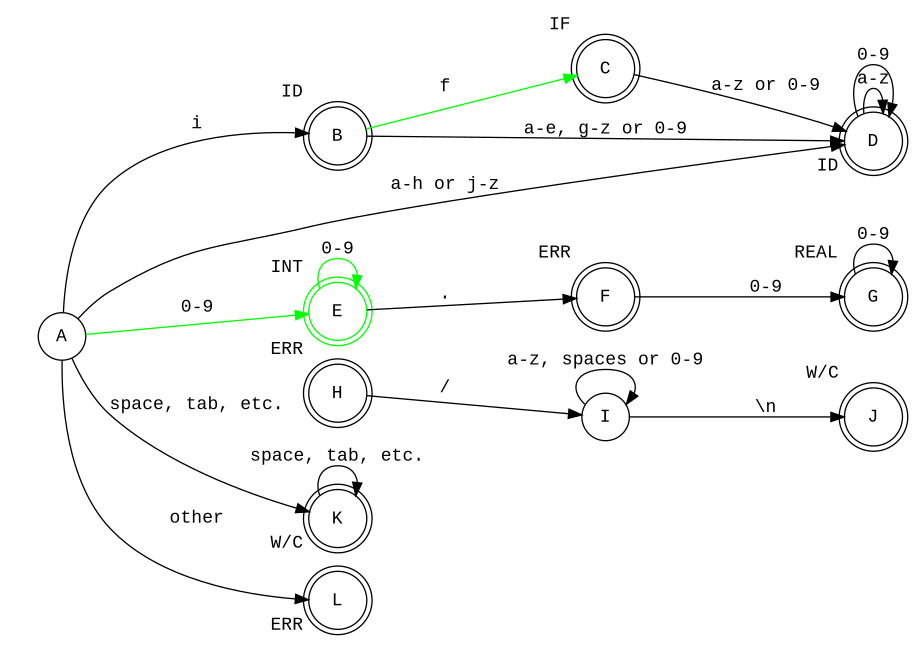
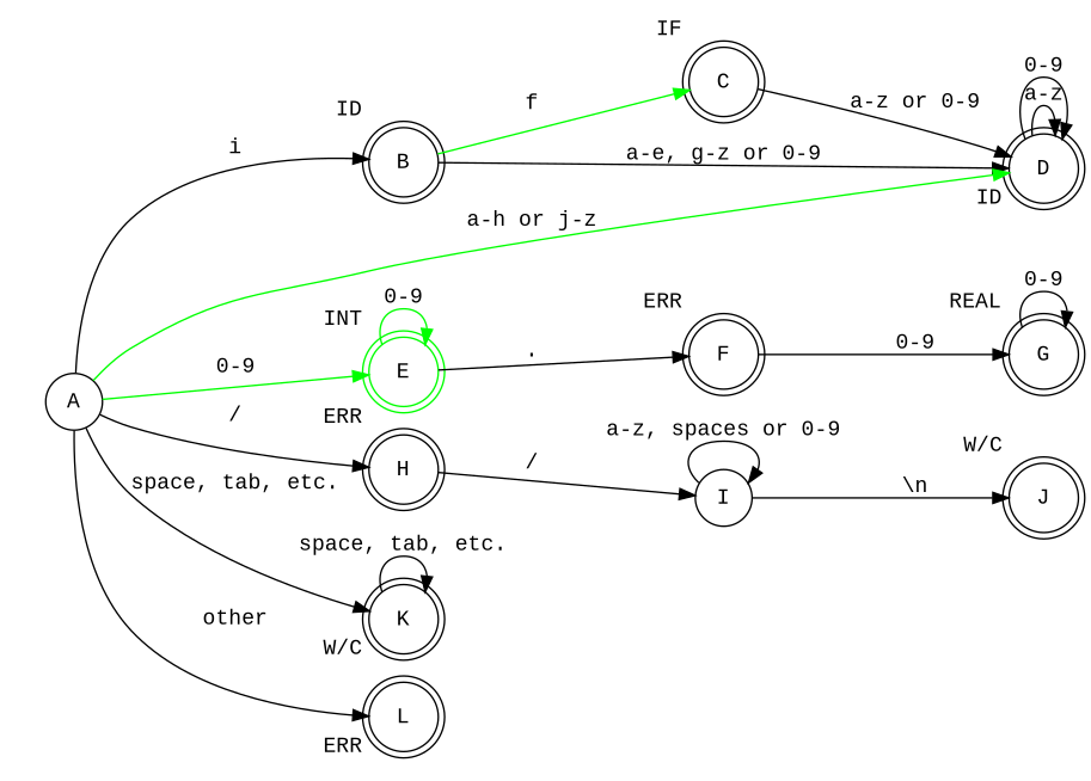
  digraph {
    fontname="Liberation Mono"
    rankdir=LR
    node [fontname="Liberation Mono" shape=doublecircle xlabel=ERR]
    edge [fontname="Liberation Mono"]
    B [xlabel=ID]
    C [xlabel=IF]
    D [xlabel=ID]
    E [color=green xlabel=INT]
    F
    G [xlabel=REAL]
    H
    I [shape=circle xlabel=""]
    J [xlabel="W/C"]
    K [xlabel="W/C"]
    L
    A [shape=circle xlabel=""]
    B -> C [color=green label=f]
    B -> D [label="a-e, g-z or 0-9"]
    C -> D [label="a-z or 0-9"]
    D -> D [label="a-z"]
    D -> D [label="0-9"]
    E -> E [color=green label="0-9"]
    E -> F [label="."]
    F -> G [label="0-9"]
    G -> G [label="0-9"]
    H -> I [label="/"]
    I -> I [label="a-z, spaces or 0-9"]
    I -> J [label="\\n"]
    K -> K [label="space, tab, etc."]
    A -> B [label=i]
-   A -> D [label="a-h or j-z"]
+   A -> D [label="a-h or j-z" color=green]
    A -> E [color=green label="0-9"]
+   A -> H [label="/"]
    A -> K [label="space, tab, etc."]
    A -> L [label=other]
  }
